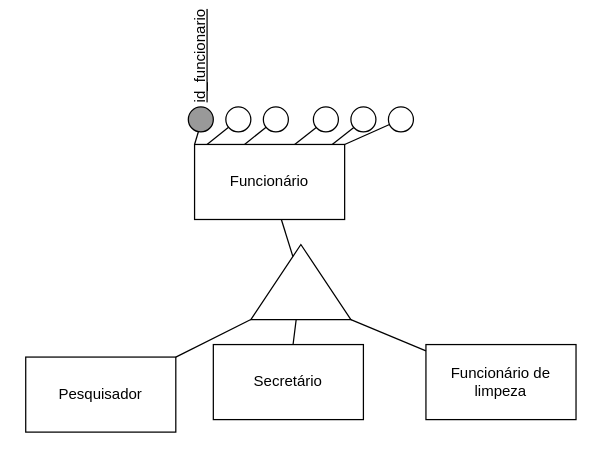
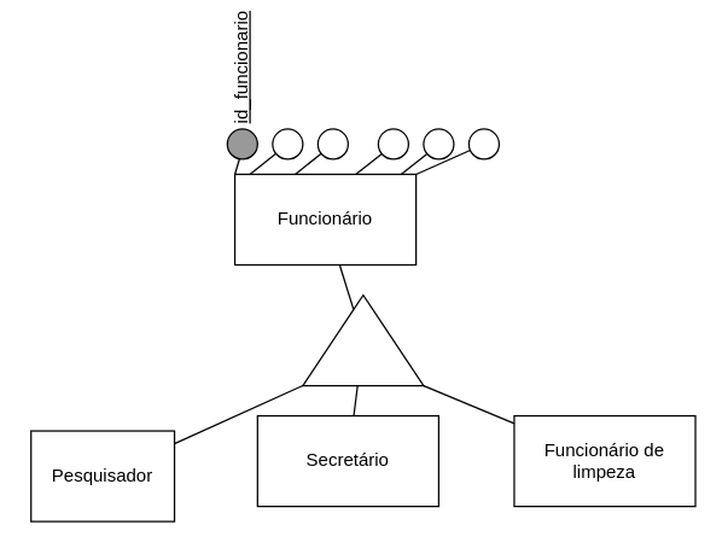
  <mxCell id="0" />
  <mxCell id="1" parent="0" />
  <mxCell id="2" value="Funcionário" style="rounded=0;whiteSpace=wrap;html=1;" vertex="1" parent="1"><mxGeometry x="155" y="100" width="120" height="60" as="geometry" /></mxCell>
  <mxCell id="3" value="" style="triangle;whiteSpace=wrap;html=1;rotation=-90;" vertex="1" parent="1"><mxGeometry x="210" y="170" width="60" height="80" as="geometry" /></mxCell>
  <mxCell id="4" value="" style="endArrow=none;html=1;rounded=0;" edge="1" parent="1" source="3" target="2"><mxGeometry width="50" height="50" relative="1" as="geometry"><mxPoint x="100" y="250" as="sourcePoint" /><mxPoint x="150" y="200" as="targetPoint" /></mxGeometry></mxCell>
- <mxCell id="5" value="Pesquisador" style="rounded=0;whiteSpace=wrap;html=1;" vertex="1" parent="1"><mxGeometry x="20" y="270" width="120" height="60" as="geometry" /></mxCell>
+ <mxCell id="5" value="Pesquisador" style="rounded=0;whiteSpace=wrap;html=1;" vertex="1" parent="1"><mxGeometry x="20" y="270" width="95" height="60" as="geometry" /></mxCell>
  <mxCell id="6" value="Secretário" style="rounded=0;whiteSpace=wrap;html=1;" vertex="1" parent="1"><mxGeometry x="170" y="260" width="120" height="60" as="geometry" /></mxCell>
  <mxCell id="7" value="Funcionário de limpeza" style="rounded=0;whiteSpace=wrap;html=1;" vertex="1" parent="1"><mxGeometry x="340" y="260" width="120" height="60" as="geometry" /></mxCell>
  <mxCell id="8" value="" style="endArrow=none;html=1;rounded=0;entryX=0;entryY=0;entryDx=0;entryDy=0;entryPerimeter=0;" edge="1" parent="1" source="5" target="3"><mxGeometry width="50" height="50" relative="1" as="geometry"><mxPoint x="110" y="180" as="sourcePoint" /><mxPoint x="160" y="130" as="targetPoint" /></mxGeometry></mxCell>
  <mxCell id="9" value="" style="endArrow=none;html=1;rounded=0;" edge="1" parent="1" source="3" target="6"><mxGeometry width="50" height="50" relative="1" as="geometry"><mxPoint x="310" y="210" as="sourcePoint" /><mxPoint x="360" y="160" as="targetPoint" /></mxGeometry></mxCell>
  <mxCell id="10" value="" style="endArrow=none;html=1;rounded=0;entryX=0;entryY=1;entryDx=0;entryDy=0;entryPerimeter=0;" edge="1" parent="1" source="7" target="3"><mxGeometry width="50" height="50" relative="1" as="geometry"><mxPoint x="360" y="200" as="sourcePoint" /><mxPoint x="410" y="150" as="targetPoint" /></mxGeometry></mxCell>
  <mxCell id="11" value="" style="ellipse;whiteSpace=wrap;html=1;aspect=fixed;fillColor=#999999;" vertex="1" parent="1"><mxGeometry x="150" y="70" width="20" height="20" as="geometry" /></mxCell>
  <mxCell id="12" value="" style="ellipse;whiteSpace=wrap;html=1;aspect=fixed;" vertex="1" parent="1"><mxGeometry x="280" y="70" width="20" height="20" as="geometry" /></mxCell>
  <mxCell id="13" value="" style="ellipse;whiteSpace=wrap;html=1;aspect=fixed;" vertex="1" parent="1"><mxGeometry x="210" y="70" width="20" height="20" as="geometry" /></mxCell>
  <mxCell id="14" value="" style="ellipse;whiteSpace=wrap;html=1;aspect=fixed;" vertex="1" parent="1"><mxGeometry x="180" y="70" width="20" height="20" as="geometry" /></mxCell>
  <mxCell id="15" value="" style="ellipse;whiteSpace=wrap;html=1;aspect=fixed;" vertex="1" parent="1"><mxGeometry x="250" y="70" width="20" height="20" as="geometry" /></mxCell>
  <mxCell id="16" value="" style="endArrow=none;html=1;rounded=0;exitX=0;exitY=0;exitDx=0;exitDy=0;" edge="1" parent="1" source="2" target="11"><mxGeometry width="50" height="50" relative="1" as="geometry"><mxPoint x="120" y="160" as="sourcePoint" /><mxPoint x="170" y="110" as="targetPoint" /></mxGeometry></mxCell>
  <mxCell id="17" value="" style="endArrow=none;html=1;rounded=0;exitX=0.083;exitY=0;exitDx=0;exitDy=0;exitPerimeter=0;" edge="1" parent="1" source="2" target="14"><mxGeometry width="50" height="50" relative="1" as="geometry"><mxPoint x="120" y="170" as="sourcePoint" /><mxPoint x="170" y="120" as="targetPoint" /></mxGeometry></mxCell>
  <mxCell id="18" value="" style="endArrow=none;html=1;rounded=0;entryX=0.917;entryY=0;entryDx=0;entryDy=0;entryPerimeter=0;" edge="1" parent="1" source="12" target="2"><mxGeometry width="50" height="50" relative="1" as="geometry"><mxPoint x="310" y="130" as="sourcePoint" /><mxPoint x="310" y="100" as="targetPoint" /></mxGeometry></mxCell>
  <mxCell id="19" value="" style="endArrow=none;html=1;rounded=0;exitX=0.667;exitY=0;exitDx=0;exitDy=0;exitPerimeter=0;" edge="1" parent="1" source="2" target="15"><mxGeometry width="50" height="50" relative="1" as="geometry"><mxPoint x="150" y="150" as="sourcePoint" /><mxPoint x="200" y="100" as="targetPoint" /></mxGeometry></mxCell>
  <mxCell id="20" value="" style="endArrow=none;html=1;rounded=0;exitX=0.333;exitY=0;exitDx=0;exitDy=0;exitPerimeter=0;" edge="1" parent="1" source="2" target="13"><mxGeometry width="50" height="50" relative="1" as="geometry"><mxPoint x="130" y="150" as="sourcePoint" /><mxPoint x="180" y="100" as="targetPoint" /></mxGeometry></mxCell>
  <mxCell id="21" value="&lt;u&gt;id_funcionario&lt;/u&gt;" style="text;html=1;align=center;verticalAlign=middle;resizable=0;points=[];autosize=1;strokeColor=none;fillColor=none;rotation=-90;" vertex="1" parent="1"><mxGeometry x="115" y="20" width="90" height="20" as="geometry" /></mxCell>
  <mxCell id="22" value="" style="ellipse;whiteSpace=wrap;html=1;aspect=fixed;" vertex="1" parent="1"><mxGeometry x="310" y="70" width="20" height="20" as="geometry" /></mxCell>
  <mxCell id="23" value="" style="endArrow=none;html=1;rounded=0;exitX=1;exitY=0;exitDx=0;exitDy=0;" edge="1" parent="1" source="2" target="22"><mxGeometry width="50" height="50" relative="1" as="geometry"><mxPoint x="322.93" y="102.93" as="sourcePoint" /><mxPoint x="310.001" y="90.001" as="targetPoint" /></mxGeometry></mxCell>
